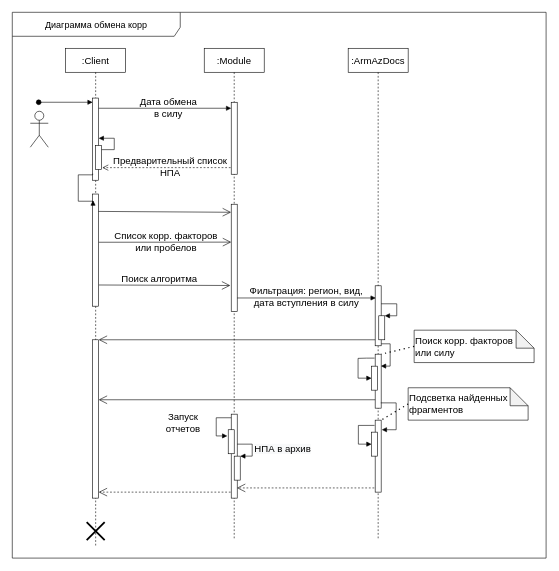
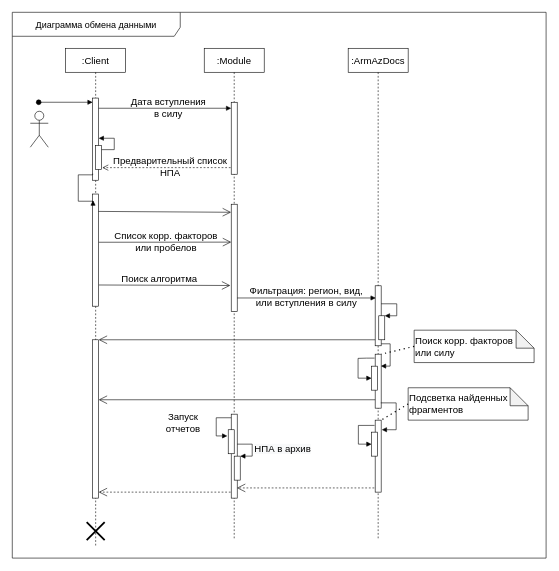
  <mxCell id="0" />
  <mxCell id="1" parent="0" />
  <mxCell id="2" value="" style="endArrow=open;endSize=12;dashed=1;html=1;" parent="1" target="23" edge="1"><mxGeometry width="160" relative="1" as="geometry"><mxPoint x="390" y="820" as="sourcePoint" /><mxPoint x="170" y="820" as="targetPoint" /></mxGeometry></mxCell>
  <mxCell id="3" value="" style="endArrow=open;endSize=12;dashed=1;html=1;entryX=0.941;entryY=0.95;entryDx=0;entryDy=0;entryPerimeter=0;" parent="1" edge="1"><mxGeometry width="160" relative="1" as="geometry"><mxPoint x="629.5" y="813" as="sourcePoint" /><mxPoint x="394.41" y="813" as="targetPoint" /></mxGeometry></mxCell>
  <mxCell id="4" value="" style="endArrow=open;endFill=1;endSize=12;html=1;fontSize=16;" parent="1" edge="1"><mxGeometry width="160" relative="1" as="geometry"><mxPoint x="630" y="666" as="sourcePoint" /><mxPoint x="164" y="666" as="targetPoint" /></mxGeometry></mxCell>
  <mxCell id="5" value="" style="endArrow=open;endFill=1;endSize=12;html=1;fontSize=16;" parent="1" source="6" target="23" edge="1"><mxGeometry width="160" relative="1" as="geometry"><mxPoint x="550" y="571.44" as="sourcePoint" /><mxPoint x="335" y="570" as="targetPoint" /></mxGeometry></mxCell>
  <mxCell id="6" value="&lt;span&gt;:&lt;/span&gt;ArmAzDocs" style="shape=umlLifeline;perimeter=lifelinePerimeter;whiteSpace=wrap;html=1;container=1;collapsible=0;recursiveResize=0;outlineConnect=0;fontSize=16;" parent="1" vertex="1"><mxGeometry x="580" y="80" width="100" height="819.5" as="geometry" /></mxCell>
  <mxCell id="7" value="" style="group" parent="6" vertex="1" connectable="0"><mxGeometry x="45" y="396" width="36" height="100" as="geometry" /></mxCell>
  <mxCell id="8" value="" style="html=1;points=[];perimeter=orthogonalPerimeter;" parent="7" vertex="1"><mxGeometry width="10" height="100" as="geometry" /></mxCell>
  <mxCell id="9" value="" style="html=1;points=[];perimeter=orthogonalPerimeter;" parent="7" vertex="1"><mxGeometry x="6" y="50" width="10" height="40" as="geometry" /></mxCell>
  <mxCell id="10" value="" style="edgeStyle=orthogonalEdgeStyle;html=1;align=left;spacingLeft=2;endArrow=block;rounded=0;entryX=1;entryY=0;" parent="7" target="9" edge="1"><mxGeometry relative="1" as="geometry"><mxPoint x="10" y="30" as="sourcePoint" /><Array as="points"><mxPoint x="36" y="30" /><mxPoint x="36" y="50" /></Array></mxGeometry></mxCell>
  <mxCell id="11" value="" style="html=1;points=[];perimeter=orthogonalPerimeter;" parent="6" vertex="1"><mxGeometry x="45" y="510" width="10" height="90" as="geometry" /></mxCell>
  <mxCell id="12" value="" style="html=1;points=[];perimeter=orthogonalPerimeter;" parent="6" vertex="1"><mxGeometry x="39" y="530" width="10" height="40" as="geometry" /></mxCell>
  <mxCell id="13" value="" style="edgeStyle=orthogonalEdgeStyle;html=1;align=left;spacingLeft=2;endArrow=block;rounded=0;entryX=0;entryY=0.5;entryDx=0;entryDy=0;entryPerimeter=0;exitX=-0.1;exitY=0.073;exitDx=0;exitDy=0;exitPerimeter=0;" parent="6" source="11" target="12" edge="1"><mxGeometry relative="1" as="geometry"><mxPoint x="-4" y="490" as="sourcePoint" /><Array as="points"><mxPoint x="30.5" y="517" /><mxPoint x="16.5" y="517" /><mxPoint x="16.5" y="550" /></Array><mxPoint x="-4" y="550" as="targetPoint" /></mxGeometry></mxCell>
  <mxCell id="14" value="" style="edgeStyle=orthogonalEdgeStyle;html=1;align=left;spacingLeft=2;endArrow=block;rounded=0;exitX=1.014;exitY=0.967;exitDx=0;exitDy=0;exitPerimeter=0;entryX=0.957;entryY=0.221;entryDx=0;entryDy=0;entryPerimeter=0;" parent="6" source="8" target="11" edge="1"><mxGeometry relative="1" as="geometry"><mxPoint x="150" y="570.0" as="sourcePoint" /><Array as="points"><mxPoint x="70" y="493" /><mxPoint x="70" y="530" /></Array><mxPoint x="140" y="590" as="targetPoint" /></mxGeometry></mxCell>
  <mxCell id="15" value="" style="html=1;points=[];perimeter=orthogonalPerimeter;" parent="6" vertex="1"><mxGeometry x="45" y="620" width="10" height="120" as="geometry" /></mxCell>
  <mxCell id="16" value="" style="html=1;points=[];perimeter=orthogonalPerimeter;" parent="6" vertex="1"><mxGeometry x="39" y="640" width="10" height="40" as="geometry" /></mxCell>
  <mxCell id="17" value="" style="edgeStyle=orthogonalEdgeStyle;html=1;align=left;spacingLeft=2;endArrow=block;rounded=0;entryX=0;entryY=0.5;entryDx=0;entryDy=0;entryPerimeter=0;exitX=-0.1;exitY=0.073;exitDx=0;exitDy=0;exitPerimeter=0;" parent="6" source="15" target="16" edge="1"><mxGeometry relative="1" as="geometry"><mxPoint x="396" y="450" as="sourcePoint" /><Array as="points"><mxPoint x="17" y="629" /><mxPoint x="17" y="660" /></Array><mxPoint x="396" y="510" as="targetPoint" /></mxGeometry></mxCell>
  <mxCell id="18" value="" style="edgeStyle=orthogonalEdgeStyle;html=1;align=left;spacingLeft=2;endArrow=block;rounded=0;exitX=0.933;exitY=0.902;exitDx=0;exitDy=0;exitPerimeter=0;entryX=1.1;entryY=0.133;entryDx=0;entryDy=0;entryPerimeter=0;" parent="6" source="11" target="15" edge="1"><mxGeometry relative="1" as="geometry"><mxPoint x="135.08" y="610.0" as="sourcePoint" /><Array as="points"><mxPoint x="80" y="591" /><mxPoint x="80" y="636" /></Array><mxPoint x="134.51" y="647.19" as="targetPoint" /></mxGeometry></mxCell>
  <mxCell id="19" value="&lt;span&gt;:Module&lt;/span&gt;" style="shape=umlLifeline;perimeter=lifelinePerimeter;whiteSpace=wrap;html=1;container=1;collapsible=0;recursiveResize=0;outlineConnect=0;fontSize=16;" parent="1" vertex="1"><mxGeometry x="340" y="80" width="100" height="819.5" as="geometry" /></mxCell>
  <mxCell id="20" value="" style="html=1;points=[];perimeter=orthogonalPerimeter;" parent="19" vertex="1"><mxGeometry x="45" y="610" width="10" height="140" as="geometry" /></mxCell>
  <mxCell id="21" value="&lt;span&gt;:Client&lt;/span&gt;" style="shape=umlLifeline;perimeter=lifelinePerimeter;whiteSpace=wrap;html=1;container=1;collapsible=0;recursiveResize=0;outlineConnect=0;fontSize=16;" parent="1" vertex="1"><mxGeometry x="109" y="80" width="100" height="830" as="geometry" /></mxCell>
  <mxCell id="22" value="" style="html=1;points=[];perimeter=orthogonalPerimeter;" parent="21" vertex="1"><mxGeometry x="45" y="243" width="10" height="187" as="geometry" /></mxCell>
  <mxCell id="23" value="" style="html=1;points=[];perimeter=orthogonalPerimeter;" parent="21" vertex="1"><mxGeometry x="45" y="486" width="10" height="264" as="geometry" /></mxCell>
  <mxCell id="24" value="" style="shape=umlDestroy;whiteSpace=wrap;html=1;strokeWidth=3;" parent="21" vertex="1"><mxGeometry x="35" y="790" width="30" height="30" as="geometry" /></mxCell>
- <mxCell id="25" value="&lt;font style=&quot;font-size: 15px&quot;&gt;Диаграмма обмена корр&lt;/font&gt;" style="shape=umlFrame;whiteSpace=wrap;html=1;width=280;height=40;" parent="1" vertex="1"><mxGeometry x="20" y="20" width="890" height="910" as="geometry" /></mxCell>
+ <mxCell id="25" value="&lt;font style=&quot;font-size: 15px&quot;&gt;Диаграмма обмена данными&lt;/font&gt;" style="shape=umlFrame;whiteSpace=wrap;html=1;width=280;height=40;" parent="1" vertex="1"><mxGeometry x="20" y="20" width="890" height="910" as="geometry" /></mxCell>
  <mxCell id="26" value="" style="html=1;verticalAlign=bottom;startArrow=oval;startFill=1;endArrow=block;startSize=8;fontSize=16;" parent="1" edge="1"><mxGeometry x="-1" y="-175" width="60" relative="1" as="geometry"><mxPoint x="64" y="170" as="sourcePoint" /><mxPoint x="154" y="170" as="targetPoint" /><mxPoint x="-150" y="-85" as="offset" /></mxGeometry></mxCell>
- <mxCell id="27" value="Дата обмена&lt;br&gt;в силу" style="text;html=1;align=center;verticalAlign=middle;resizable=0;points=[];autosize=1;fontSize=16;" parent="1" vertex="1"><mxGeometry x="210" y="159" width="140" height="40" as="geometry" /></mxCell>
+ <mxCell id="27" value="Дата вступления&lt;br&gt;в силу" style="text;html=1;align=center;verticalAlign=middle;resizable=0;points=[];autosize=1;fontSize=16;" parent="1" vertex="1"><mxGeometry x="210" y="159" width="140" height="40" as="geometry" /></mxCell>
  <mxCell id="28" value="" style="shape=umlActor;verticalLabelPosition=bottom;verticalAlign=top;html=1;fontSize=16;" parent="1" vertex="1"><mxGeometry x="50" y="185" width="30" height="60" as="geometry" /></mxCell>
  <mxCell id="29" value="" style="html=1;points=[];perimeter=orthogonalPerimeter;fontSize=16;" parent="1" vertex="1"><mxGeometry x="154" y="163" width="10" height="137" as="geometry" /></mxCell>
  <mxCell id="30" value="" style="html=1;verticalAlign=bottom;endArrow=block;fontSize=16;" parent="1" source="29" target="35" edge="1"><mxGeometry width="80" relative="1" as="geometry"><mxPoint x="204" y="180" as="sourcePoint" /><mxPoint x="380" y="180" as="targetPoint" /><Array as="points"><mxPoint x="300" y="180" /></Array></mxGeometry></mxCell>
  <mxCell id="31" value="" style="html=1;verticalAlign=bottom;endArrow=open;dashed=1;endSize=8;fontSize=16;exitX=0.5;exitY=0.908;exitDx=0;exitDy=0;exitPerimeter=0;" parent="1" source="35" edge="1"><mxGeometry relative="1" as="geometry"><mxPoint x="380" y="279" as="sourcePoint" /><mxPoint x="170" y="279" as="targetPoint" /><Array as="points" /></mxGeometry></mxCell>
  <mxCell id="32" value="Предварительный список&lt;br&gt;НПА" style="text;html=1;align=center;verticalAlign=middle;resizable=0;points=[];autosize=1;fontSize=16;" parent="1" vertex="1"><mxGeometry x="178" y="258" width="210" height="40" as="geometry" /></mxCell>
  <mxCell id="33" value="" style="html=1;points=[];perimeter=orthogonalPerimeter;fontSize=16;" parent="1" vertex="1"><mxGeometry x="159" y="242" width="10" height="40" as="geometry" /></mxCell>
  <mxCell id="34" value="" style="edgeStyle=orthogonalEdgeStyle;html=1;align=left;spacingLeft=2;endArrow=block;rounded=0;fontSize=16;" parent="1" source="33" edge="1"><mxGeometry relative="1" as="geometry"><mxPoint x="-15" y="440" as="sourcePoint" /><Array as="points"><mxPoint x="190" y="249" /><mxPoint x="190" y="230" /></Array><mxPoint x="164" y="230" as="targetPoint" /></mxGeometry></mxCell>
  <mxCell id="35" value="" style="html=1;points=[];perimeter=orthogonalPerimeter;" parent="1" vertex="1"><mxGeometry x="385" y="170" width="10" height="120" as="geometry" /></mxCell>
  <mxCell id="36" value="" style="edgeStyle=orthogonalEdgeStyle;html=1;align=left;spacingLeft=2;endArrow=block;rounded=0;fontSize=16;exitX=0;exitY=0.92;exitDx=0;exitDy=0;exitPerimeter=0;entryX=0.06;entryY=0.057;entryDx=0;entryDy=0;entryPerimeter=0;" parent="1" source="29" target="22" edge="1"><mxGeometry relative="1" as="geometry"><mxPoint x="140" y="280" as="sourcePoint" /><Array as="points"><mxPoint x="154" y="291" /><mxPoint x="130" y="291" /><mxPoint x="130" y="335" /></Array><mxPoint x="150" y="336" as="targetPoint" /></mxGeometry></mxCell>
  <mxCell id="37" value="Поиск алгоритма" style="text;html=1;align=center;verticalAlign=middle;resizable=0;points=[];autosize=1;fontSize=16;" parent="1" vertex="1"><mxGeometry x="190" y="454" width="150" height="20" as="geometry" /></mxCell>
  <mxCell id="38" value="Cписок корр. факторов&lt;br&gt;или пробелов" style="text;html=1;align=center;verticalAlign=middle;resizable=0;points=[];autosize=1;fontSize=16;" parent="1" vertex="1"><mxGeometry x="181" y="382" width="190" height="40" as="geometry" /></mxCell>
  <mxCell id="39" value="" style="endArrow=open;endFill=1;endSize=12;html=1;fontSize=16;exitX=1.029;exitY=0.43;exitDx=0;exitDy=0;exitPerimeter=0;entryX=0;entryY=0.353;entryDx=0;entryDy=0;entryPerimeter=0;" parent="1" source="22" target="42" edge="1"><mxGeometry width="160" relative="1" as="geometry"><mxPoint x="165" y="494.89" as="sourcePoint" /><mxPoint x="480" y="495" as="targetPoint" /></mxGeometry></mxCell>
  <mxCell id="40" value="" style="endArrow=open;endFill=1;endSize=12;html=1;fontSize=16;exitX=0.971;exitY=0.155;exitDx=0;exitDy=0;exitPerimeter=0;entryX=-0.024;entryY=0.075;entryDx=0;entryDy=0;entryPerimeter=0;" parent="1" source="22" target="42" edge="1"><mxGeometry width="160" relative="1" as="geometry"><mxPoint x="170" y="360" as="sourcePoint" /><mxPoint x="560" y="360" as="targetPoint" /></mxGeometry></mxCell>
  <mxCell id="41" value="" style="endArrow=open;endFill=1;endSize=12;html=1;fontSize=16;exitX=1.033;exitY=0.811;exitDx=0;exitDy=0;exitPerimeter=0;entryX=-0.15;entryY=0.757;entryDx=0;entryDy=0;entryPerimeter=0;" parent="1" source="22" target="42" edge="1"><mxGeometry width="160" relative="1" as="geometry"><mxPoint x="200" y="470" as="sourcePoint" /><mxPoint x="390" y="474" as="targetPoint" /></mxGeometry></mxCell>
  <mxCell id="42" value="" style="html=1;points=[];perimeter=orthogonalPerimeter;" parent="1" vertex="1"><mxGeometry x="385" y="340" width="10" height="179" as="geometry" /></mxCell>
  <mxCell id="43" value="" style="html=1;verticalAlign=bottom;endArrow=block;entryX=0.1;entryY=0.203;entryDx=0;entryDy=0;entryPerimeter=0;" parent="1" source="42" target="8" edge="1"><mxGeometry x="1" y="-184" width="80" relative="1" as="geometry"><mxPoint x="440" y="510" as="sourcePoint" /><mxPoint x="520" y="510" as="targetPoint" /><mxPoint x="160" y="-94" as="offset" /></mxGeometry></mxCell>
- <mxCell id="44" value="&lt;div&gt;Фильтрация:&amp;nbsp;&lt;span&gt;регион, вид,&lt;/span&gt;&lt;/div&gt;&lt;div&gt;&lt;span&gt;дата вступления в силу&lt;/span&gt;&lt;/div&gt;" style="text;html=1;align=center;verticalAlign=middle;resizable=0;points=[];autosize=1;fontSize=16;" parent="1" vertex="1"><mxGeometry x="410" y="474" width="200" height="40" as="geometry" /></mxCell>
+ <mxCell id="44" value="&lt;div&gt;Фильтрация:&amp;nbsp;&lt;span&gt;регион, вид,&lt;/span&gt;&lt;/div&gt;&lt;div&gt;&lt;span&gt;или вступления в силу&lt;/span&gt;&lt;/div&gt;" style="text;html=1;align=center;verticalAlign=middle;resizable=0;points=[];autosize=1;fontSize=16;" parent="1" vertex="1"><mxGeometry x="410" y="474" width="200" height="40" as="geometry" /></mxCell>
  <mxCell id="45" value="" style="group" parent="1" vertex="1" connectable="0"><mxGeometry x="690" y="550" width="200" height="54" as="geometry" /></mxCell>
  <mxCell id="46" value="&lt;div style=&quot;text-align: justify&quot;&gt;&lt;span style=&quot;font-size: 16px&quot;&gt;Поиск корр. факторов&lt;/span&gt;&lt;/div&gt;&lt;span style=&quot;font-size: 16px&quot;&gt;&lt;div style=&quot;text-align: justify&quot;&gt;&lt;span&gt;или силу&lt;/span&gt;&lt;/div&gt;&lt;/span&gt;" style="shape=note;whiteSpace=wrap;html=1;backgroundOutline=1;darkOpacity=0.05;align=left;" parent="45" vertex="1"><mxGeometry width="200" height="54" as="geometry" /></mxCell>
  <mxCell id="47" value="" style="endArrow=none;dashed=1;html=1;dashPattern=1 3;strokeWidth=2;exitX=0;exitY=0.5;exitDx=0;exitDy=0;exitPerimeter=0;" parent="45" source="46" target="11" edge="1"><mxGeometry width="50" height="50" relative="1" as="geometry"><mxPoint x="-80" y="100" as="sourcePoint" /><mxPoint x="20" y="20" as="targetPoint" /></mxGeometry></mxCell>
  <mxCell id="48" value="" style="group" parent="1" vertex="1" connectable="0"><mxGeometry x="625" y="646" width="255.0" height="54" as="geometry" /></mxCell>
  <mxCell id="49" value="&lt;div&gt;&lt;span style=&quot;font-size: 16px&quot;&gt;Подсветка найденных фрагментов&lt;/span&gt;&lt;br&gt;&lt;/div&gt;" style="shape=note;whiteSpace=wrap;html=1;backgroundOutline=1;darkOpacity=0.05;align=left;" parent="48" vertex="1"><mxGeometry x="55.0" width="200" height="54" as="geometry" /></mxCell>
  <mxCell id="50" value="" style="endArrow=none;dashed=1;html=1;dashPattern=1 3;strokeWidth=2;exitX=0;exitY=0.5;exitDx=0;exitDy=0;exitPerimeter=0;" parent="1" source="49" target="15" edge="1"><mxGeometry width="50" height="50" relative="1" as="geometry"><mxPoint x="655" y="740" as="sourcePoint" /><mxPoint x="680" y="680" as="targetPoint" /></mxGeometry></mxCell>
  <mxCell id="51" value="" style="html=1;points=[];perimeter=orthogonalPerimeter;" parent="1" vertex="1"><mxGeometry x="380" y="716" width="10" height="40" as="geometry" /></mxCell>
  <mxCell id="52" value="" style="edgeStyle=orthogonalEdgeStyle;html=1;align=left;spacingLeft=2;endArrow=block;rounded=0;entryX=-0.15;entryY=0.258;entryDx=0;entryDy=0;entryPerimeter=0;" parent="1" target="51" edge="1"><mxGeometry relative="1" as="geometry"><mxPoint x="385" y="696" as="sourcePoint" /><Array as="points"><mxPoint x="360" y="696" /><mxPoint x="360" y="726" /></Array></mxGeometry></mxCell>
  <mxCell id="53" value="&lt;span style=&quot;font-size: 16px&quot;&gt;Запуск&lt;br&gt;отчетов&lt;/span&gt;" style="text;html=1;strokeColor=none;fillColor=none;align=center;verticalAlign=middle;whiteSpace=wrap;rounded=0;" parent="1" vertex="1"><mxGeometry x="250" y="690" width="110" height="30" as="geometry" /></mxCell>
  <mxCell id="54" value="" style="html=1;points=[];perimeter=orthogonalPerimeter;" parent="1" vertex="1"><mxGeometry x="390" y="760" width="10" height="40" as="geometry" /></mxCell>
  <mxCell id="55" value="&lt;span style=&quot;font-size: 16px ; text-align: center ; background-color: rgb(248 , 249 , 250)&quot;&gt;НПА в архив&lt;/span&gt;" style="edgeStyle=orthogonalEdgeStyle;html=1;align=left;spacingLeft=2;endArrow=block;rounded=0;entryX=1;entryY=0;" parent="1" target="54" edge="1"><mxGeometry relative="1" as="geometry"><mxPoint x="395" y="740" as="sourcePoint" /><Array as="points"><mxPoint x="420" y="740" /></Array></mxGeometry></mxCell>
